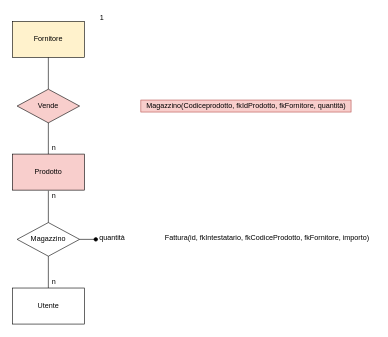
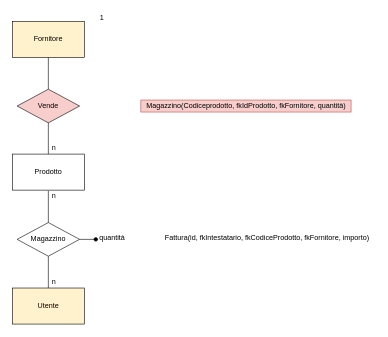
  <mxCell id="0" />
  <mxCell id="1" parent="0" />
- <mxCell id="2" value="Prodotto" style="rounded=0;whiteSpace=wrap;html=1;fillColor=#f8cecc;" parent="1" vertex="1"><mxGeometry x="20" y="256" width="120" height="60" as="geometry" /></mxCell>
+ <mxCell id="2" value="Prodotto" style="rounded=0;whiteSpace=wrap;html=1;" parent="1" vertex="1"><mxGeometry x="20" y="256" width="120" height="60" as="geometry" /></mxCell>
  <mxCell id="3" value="Fornitore" style="rounded=0;whiteSpace=wrap;html=1;fillColor=#fff2cc;" parent="1" vertex="1"><mxGeometry x="20" y="35" width="120" height="60" as="geometry" /></mxCell>
- <mxCell id="4" value="Utente" style="rounded=0;whiteSpace=wrap;html=1;" parent="1" vertex="1"><mxGeometry x="20" y="479" width="120" height="60" as="geometry" /></mxCell>
+ <mxCell id="4" value="Utente" style="rounded=0;whiteSpace=wrap;html=1;fillColor=#fff2cc;" parent="1" vertex="1"><mxGeometry x="20" y="479" width="120" height="60" as="geometry" /></mxCell>
  <mxCell id="5" value="Magazzino" style="rhombus;whiteSpace=wrap;html=1;" parent="1" vertex="1"><mxGeometry x="28" y="370" width="104" height="56" as="geometry" /></mxCell>
  <mxCell id="6" value="" style="endArrow=none;html=1;rounded=0;" parent="1" target="3" edge="1"><mxGeometry width="50" height="50" relative="1" as="geometry"><mxPoint x="80" y="148" as="sourcePoint" /><mxPoint x="81" y="98" as="targetPoint" /></mxGeometry></mxCell>
  <mxCell id="7" value="" style="endArrow=none;html=1;rounded=0;exitX=0.5;exitY=0;exitDx=0;exitDy=0;" parent="1" edge="1"><mxGeometry width="50" height="50" relative="1" as="geometry"><mxPoint x="80" y="256" as="sourcePoint" /><mxPoint x="80" y="203" as="targetPoint" /></mxGeometry></mxCell>
  <mxCell id="8" value="" style="endArrow=none;html=1;rounded=0;exitX=0.5;exitY=0;exitDx=0;exitDy=0;" parent="1" edge="1"><mxGeometry width="50" height="50" relative="1" as="geometry"><mxPoint x="80" y="370" as="sourcePoint" /><mxPoint x="80" y="317" as="targetPoint" /></mxGeometry></mxCell>
  <mxCell id="9" value="1" style="text;html=1;align=center;verticalAlign=middle;resizable=0;points=[];autosize=1;strokeColor=none;fillColor=none;" parent="1" vertex="1"><mxGeometry x="159" y="20" width="20" height="20" as="geometry" /></mxCell>
  <mxCell id="10" value="n" style="text;html=1;align=center;verticalAlign=middle;resizable=0;points=[];autosize=1;strokeColor=none;fillColor=none;" parent="1" vertex="1"><mxGeometry x="79" y="236" width="20" height="20" as="geometry" /></mxCell>
  <mxCell id="11" value="" style="endArrow=none;html=1;rounded=0;exitX=0.5;exitY=0;exitDx=0;exitDy=0;" parent="1" edge="1"><mxGeometry width="50" height="50" relative="1" as="geometry"><mxPoint x="80" y="479" as="sourcePoint" /><mxPoint x="80" y="426" as="targetPoint" /></mxGeometry></mxCell>
  <mxCell id="12" value="&lt;div&gt;n&lt;/div&gt;" style="text;html=1;align=center;verticalAlign=middle;resizable=0;points=[];autosize=1;strokeColor=none;fillColor=none;" parent="1" vertex="1"><mxGeometry x="79" y="316" width="20" height="20" as="geometry" /></mxCell>
  <mxCell id="13" value="n" style="text;html=1;align=center;verticalAlign=middle;resizable=0;points=[];autosize=1;strokeColor=none;fillColor=none;" parent="1" vertex="1"><mxGeometry x="79" y="459" width="20" height="20" as="geometry" /></mxCell>
  <mxCell id="14" value="Vende" style="rhombus;whiteSpace=wrap;html=1;fillColor=#f8cecc;" parent="1" vertex="1"><mxGeometry x="28" y="148" width="104" height="56" as="geometry" /></mxCell>
  <mxCell id="15" value="Fattura(id, fkIntestatario, fkCodiceProdotto, fkFornitore, importo)" style="text;html=1;align=center;verticalAlign=middle;resizable=0;points=[];autosize=1;strokeColor=none;fillColor=none;" parent="1" vertex="1"><mxGeometry x="264" y="386" width="360" height="20" as="geometry" /></mxCell>
  <mxCell id="16" value="Magazzino(Codiceprodotto, fkIdProdotto, fkFornitore, quantità)" style="text;html=1;align=center;verticalAlign=middle;resizable=0;points=[];autosize=1;strokeColor=#b85450;fillColor=#f8cecc;" parent="1" vertex="1"><mxGeometry x="234" y="166" width="350" height="20" as="geometry" /></mxCell>
  <mxCell id="17" value="" style="endArrow=oval;html=1;rounded=0;exitX=1;exitY=0.5;exitDx=0;exitDy=0;endFill=1;" edge="1" parent="1" source="5"><mxGeometry width="50" height="50" relative="1" as="geometry"><mxPoint x="139" y="426" as="sourcePoint" /><mxPoint x="159" y="398" as="targetPoint" /></mxGeometry></mxCell>
  <mxCell id="18" value="quantità" style="text;html=1;align=center;verticalAlign=middle;resizable=0;points=[];autosize=1;strokeColor=none;fillColor=none;" vertex="1" parent="1"><mxGeometry x="156" y="386" width="60" height="20" as="geometry" /></mxCell>
